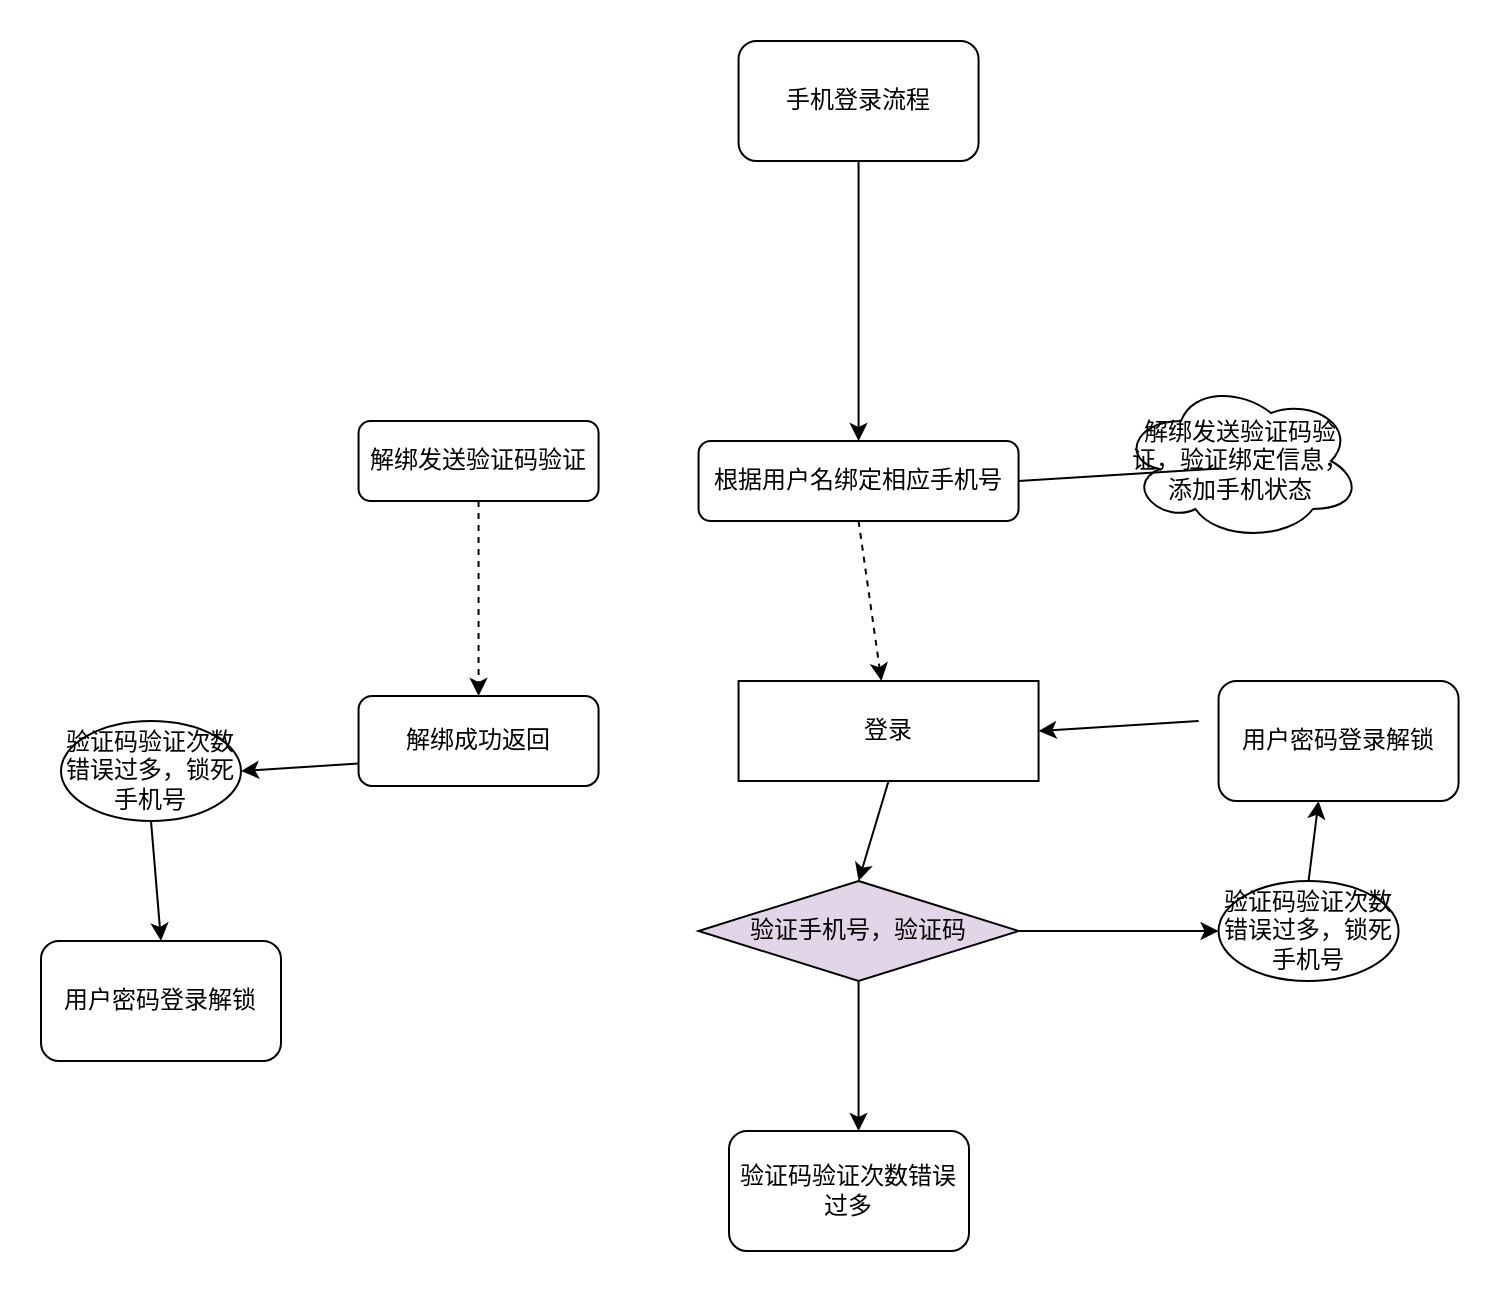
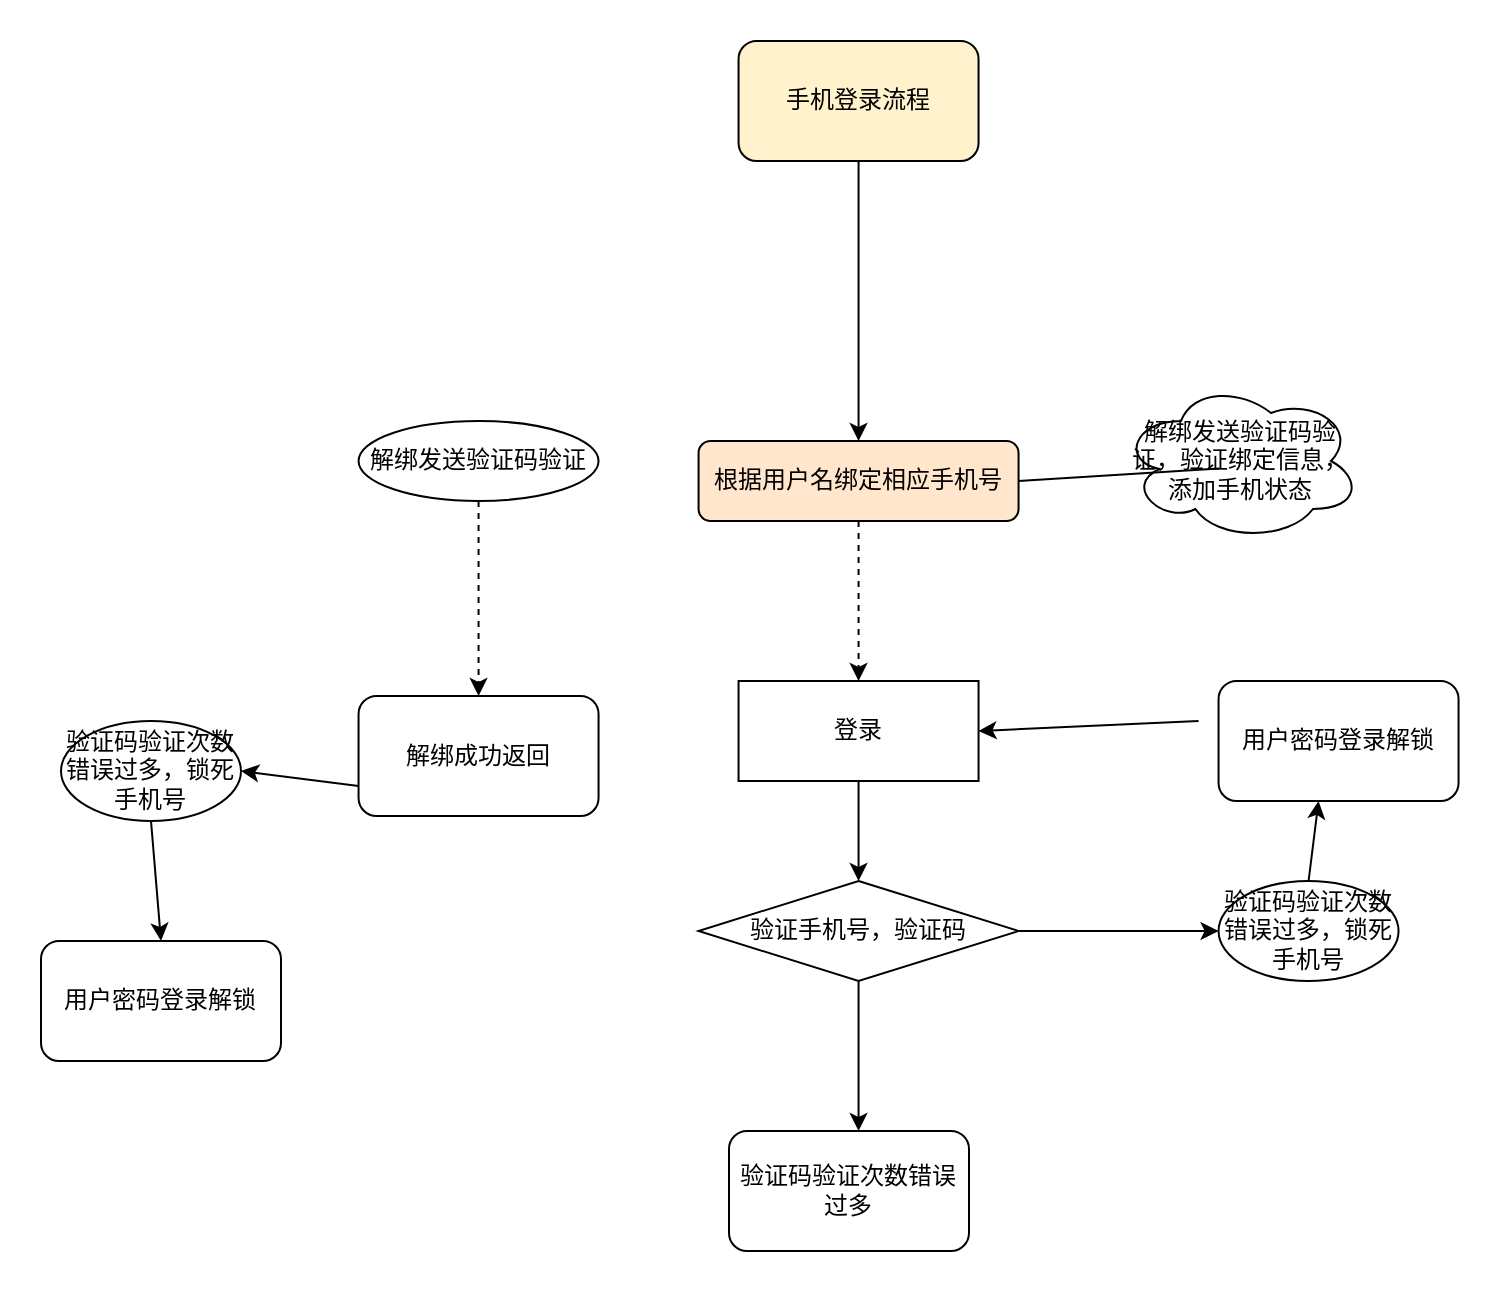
  <mxCell id="0" />
  <mxCell id="1" parent="0" />
- <mxCell id="2" value="手机登录流程" style="rounded=1;whiteSpace=wrap;html=1;" vertex="1" parent="1"><mxGeometry x="368.78" y="20" width="120" height="60" as="geometry" /></mxCell>
+ <mxCell id="2" value="手机登录流程" style="rounded=1;whiteSpace=wrap;html=1;fillColor=#fff2cc;" vertex="1" parent="1"><mxGeometry x="368.78" y="20" width="120" height="60" as="geometry" /></mxCell>
  <mxCell id="3" value="" style="endArrow=classic;html=1;exitX=0.5;exitY=1;exitDx=0;exitDy=0;" edge="1" parent="1" source="2"><mxGeometry width="50" height="50" relative="1" as="geometry"><mxPoint x="598.78" y="390" as="sourcePoint" /><mxPoint x="428.78" y="220" as="targetPoint" /></mxGeometry></mxCell>
- <mxCell id="4" value="根据用户名绑定相应手机号" style="rounded=1;whiteSpace=wrap;html=1;" vertex="1" parent="1"><mxGeometry x="348.78" y="220" width="160" height="40" as="geometry" /></mxCell>
+ <mxCell id="4" value="根据用户名绑定相应手机号" style="rounded=1;whiteSpace=wrap;html=1;fillColor=#ffe6cc;" vertex="1" parent="1"><mxGeometry x="348.78" y="220" width="160" height="40" as="geometry" /></mxCell>
  <mxCell id="5" value="解绑发送验证码验证，验证绑定信息，添加手机状态" style="ellipse;shape=cloud;whiteSpace=wrap;html=1;" vertex="1" parent="1"><mxGeometry x="560" y="190" width="120" height="80" as="geometry" /></mxCell>
  <mxCell id="6" value="" style="endArrow=none;html=1;exitX=1;exitY=0.5;exitDx=0;exitDy=0;" edge="1" parent="1" source="4"><mxGeometry width="50" height="50" relative="1" as="geometry"><mxPoint x="598.78" y="390" as="sourcePoint" /><mxPoint x="609.042" y="233.734" as="targetPoint" /></mxGeometry></mxCell>
  <mxCell id="7" value="" style="endArrow=classic;html=1;exitX=0.5;exitY=1;exitDx=0;exitDy=0;dashed=1;" edge="1" parent="1" source="4" target="8"><mxGeometry width="50" height="50" relative="1" as="geometry"><mxPoint x="598.78" y="380" as="sourcePoint" /><mxPoint x="428.78" y="350" as="targetPoint" /></mxGeometry></mxCell>
- <mxCell id="8" value="登录" style="rounded=0;whiteSpace=wrap;html=1;" vertex="1" parent="1"><mxGeometry x="368.78" y="340" width="150" height="50" as="geometry" /></mxCell>
+ <mxCell id="8" value="登录" style="rounded=0;whiteSpace=wrap;html=1;" vertex="1" parent="1"><mxGeometry x="368.78" y="340" width="120" height="50" as="geometry" /></mxCell>
  <mxCell id="9" value="" style="endArrow=classic;html=1;exitX=0.5;exitY=1;exitDx=0;exitDy=0;" edge="1" parent="1" source="8"><mxGeometry width="50" height="50" relative="1" as="geometry"><mxPoint x="598.78" y="380" as="sourcePoint" /><mxPoint x="428.78" y="440" as="targetPoint" /></mxGeometry></mxCell>
- <mxCell id="10" value="验证手机号，验证码" style="rhombus;whiteSpace=wrap;html=1;fillColor=#e1d5e7;" vertex="1" parent="1"><mxGeometry x="348.78" y="440" width="160" height="50" as="geometry" /></mxCell>
+ <mxCell id="10" value="验证手机号，验证码" style="rhombus;whiteSpace=wrap;html=1;" vertex="1" parent="1"><mxGeometry x="348.78" y="440" width="160" height="50" as="geometry" /></mxCell>
  <mxCell id="11" value="验证码验证次数错误过多" style="rounded=1;whiteSpace=wrap;html=1;" vertex="1" parent="1"><mxGeometry x="364" y="565" width="120" height="60" as="geometry" /></mxCell>
  <mxCell id="12" value="" style="endArrow=classic;html=1;exitX=0.5;exitY=1;exitDx=0;exitDy=0;entryX=0.5;entryY=0;entryDx=0;entryDy=0;" edge="1" parent="1" source="10"><mxGeometry width="50" height="50" relative="1" as="geometry"><mxPoint x="598.78" y="380" as="sourcePoint" /><mxPoint x="428.78" y="565" as="targetPoint" /></mxGeometry></mxCell>
  <mxCell id="13" value="" style="endArrow=classic;html=1;exitX=1;exitY=0.5;exitDx=0;exitDy=0;" edge="1" parent="1" source="10"><mxGeometry width="50" height="50" relative="1" as="geometry"><mxPoint x="598.78" y="380" as="sourcePoint" /><mxPoint x="608.78" y="465" as="targetPoint" /></mxGeometry></mxCell>
  <mxCell id="14" value="" style="edgeStyle=none;html=1;exitX=0;exitY=0.75;exitDx=0;exitDy=0;entryX=1;entryY=0.5;entryDx=0;entryDy=0;" edge="1" parent="1" source="20" target="22"><mxGeometry relative="1" as="geometry"><mxPoint x="148.005" y="379.62" as="targetPoint" /></mxGeometry></mxCell>
  <mxCell id="15" value="验证码验证次数错误过多，锁死手机号" style="ellipse;whiteSpace=wrap;html=1;" vertex="1" parent="1"><mxGeometry x="608.78" y="440" width="90" height="50" as="geometry" /></mxCell>
  <mxCell id="16" value="" style="endArrow=classic;html=1;exitX=0.5;exitY=0;exitDx=0;exitDy=0;" edge="1" parent="1" source="15"><mxGeometry width="50" height="50" relative="1" as="geometry"><mxPoint x="658.78" y="430" as="sourcePoint" /><mxPoint x="658.78" y="400" as="targetPoint" /></mxGeometry></mxCell>
  <mxCell id="17" value="用户密码登录解锁" style="rounded=1;whiteSpace=wrap;html=1;" vertex="1" parent="1"><mxGeometry x="608.78" y="340" width="120" height="60" as="geometry" /></mxCell>
  <mxCell id="18" value="" style="endArrow=classic;html=1;entryX=1;entryY=0.5;entryDx=0;entryDy=0;" edge="1" parent="1" target="8"><mxGeometry width="50" height="50" relative="1" as="geometry"><mxPoint x="598.78" y="360" as="sourcePoint" /><mxPoint x="648.78" y="310" as="targetPoint" /></mxGeometry></mxCell>
- <mxCell id="19" value="解绑发送验证码验证" style="rounded=1;whiteSpace=wrap;html=1;" vertex="1" parent="1"><mxGeometry x="178.78" y="210" width="120" height="40" as="geometry" /></mxCell>
- <mxCell id="20" value="解绑成功返回" style="rounded=1;whiteSpace=wrap;html=1;" vertex="1" parent="1"><mxGeometry x="178.78" y="347.5" width="120" height="45" as="geometry" /></mxCell>
+ <mxCell id="19" value="解绑发送验证码验证" style="ellipse;whiteSpace=wrap;html=1;" vertex="1" parent="1"><mxGeometry x="178.78" y="210" width="120" height="40" as="geometry" /></mxCell>
+ <mxCell id="20" value="解绑成功返回" style="rounded=1;whiteSpace=wrap;html=1;" vertex="1" parent="1"><mxGeometry x="178.78" y="347.5" width="120" height="60" as="geometry" /></mxCell>
  <mxCell id="21" value="" style="endArrow=classic;html=1;exitX=0.5;exitY=1;exitDx=0;exitDy=0;entryX=0.5;entryY=0;entryDx=0;entryDy=0;dashed=1;" edge="1" parent="1" source="19" target="20"><mxGeometry width="50" height="50" relative="1" as="geometry"><mxPoint x="598.78" y="360" as="sourcePoint" /><mxPoint x="648.78" y="310" as="targetPoint" /></mxGeometry></mxCell>
  <mxCell id="22" value="验证码验证次数错误过多，锁死手机号" style="ellipse;whiteSpace=wrap;html=1;" vertex="1" parent="1"><mxGeometry x="30" y="360" width="90" height="50" as="geometry" /></mxCell>
  <mxCell id="23" value="用户密码登录解锁" style="rounded=1;whiteSpace=wrap;html=1;" vertex="1" parent="1"><mxGeometry x="20" y="470" width="120" height="60" as="geometry" /></mxCell>
  <mxCell id="24" value="" style="endArrow=classic;html=1;exitX=0.5;exitY=1;exitDx=0;exitDy=0;entryX=0.5;entryY=0;entryDx=0;entryDy=0;" edge="1" parent="1" source="22" target="23"><mxGeometry width="50" height="50" relative="1" as="geometry"><mxPoint x="90" y="460" as="sourcePoint" /><mxPoint x="150" y="450" as="targetPoint" /></mxGeometry></mxCell>
